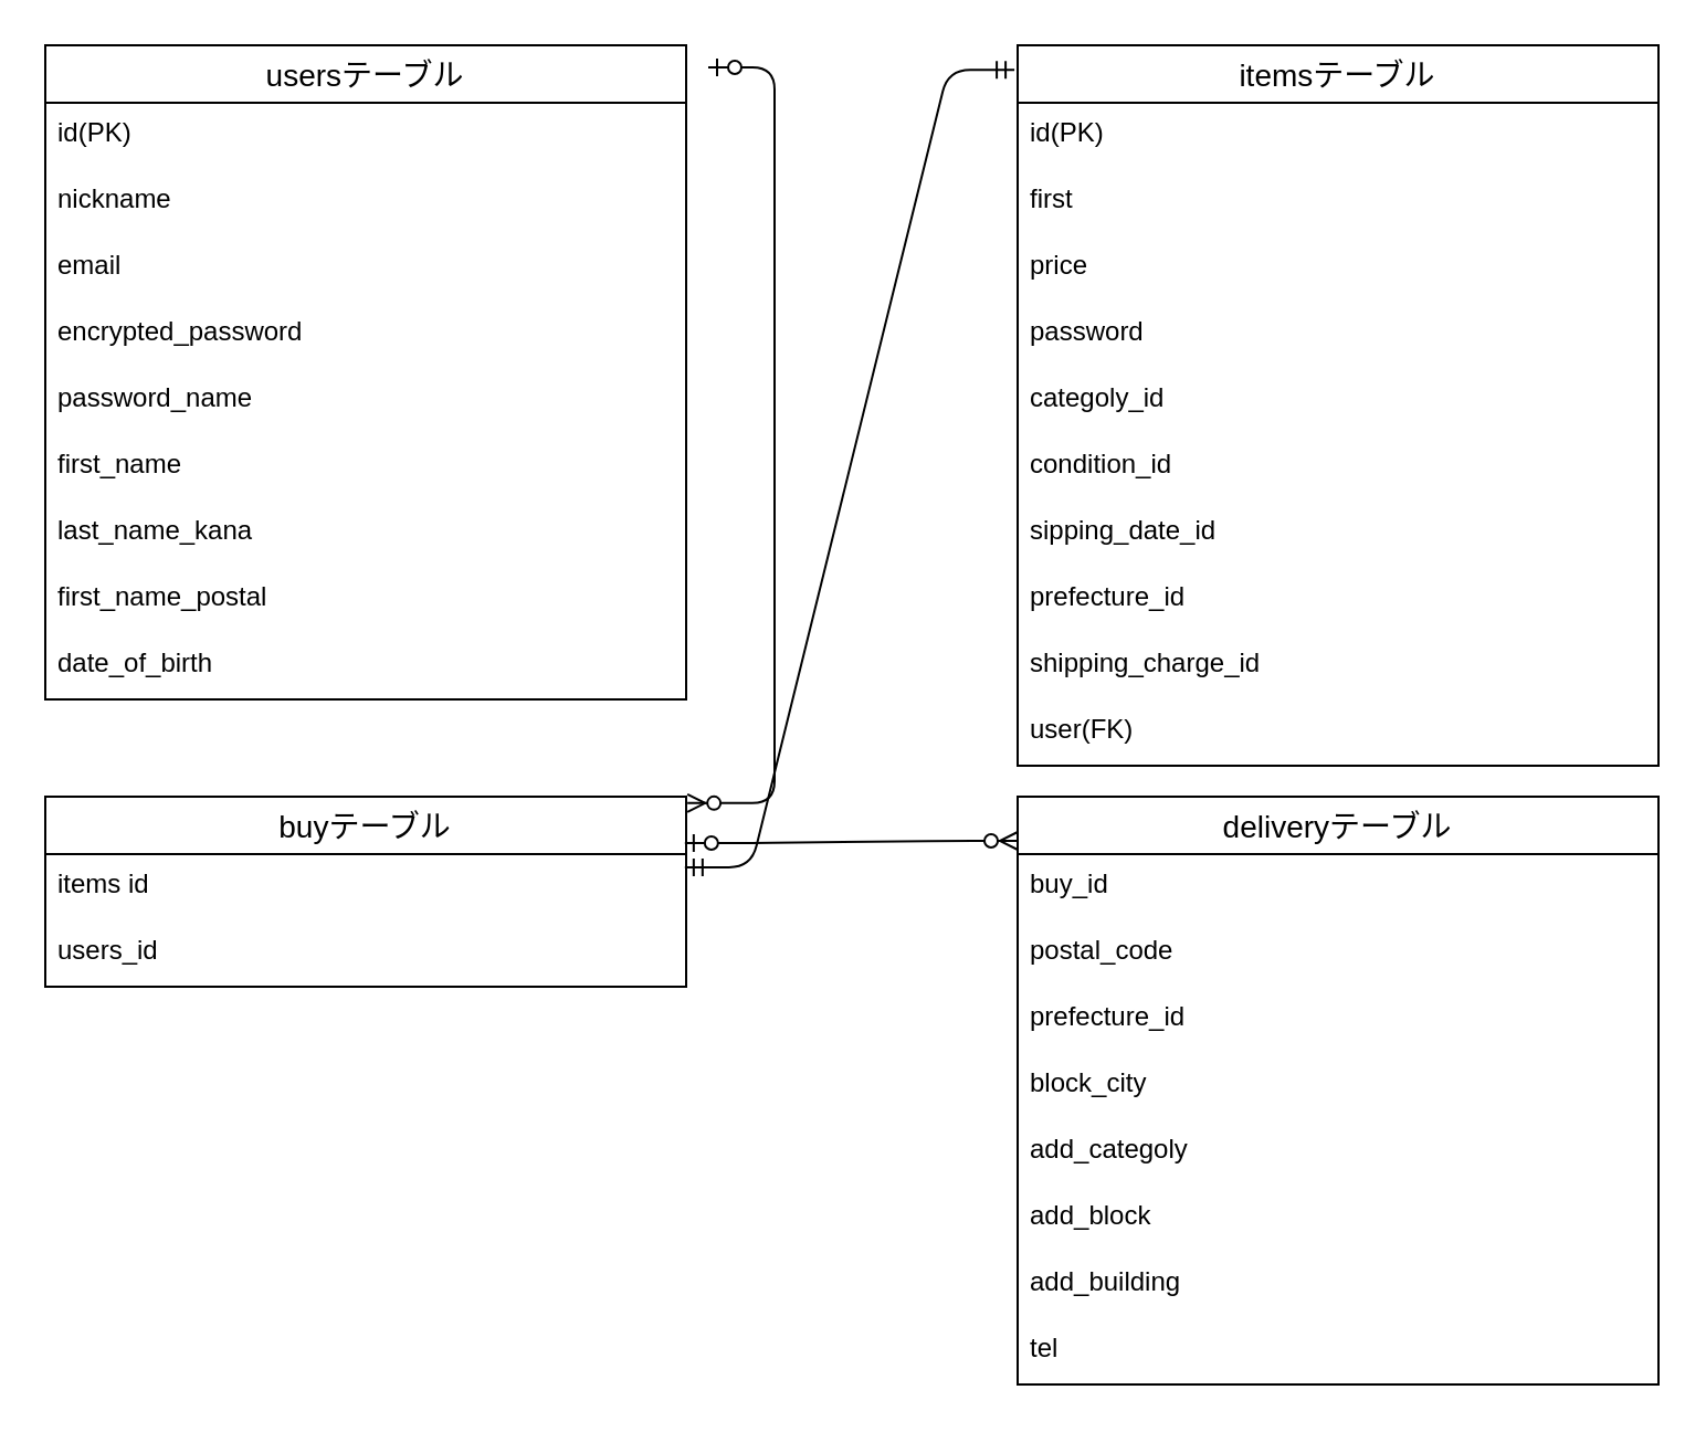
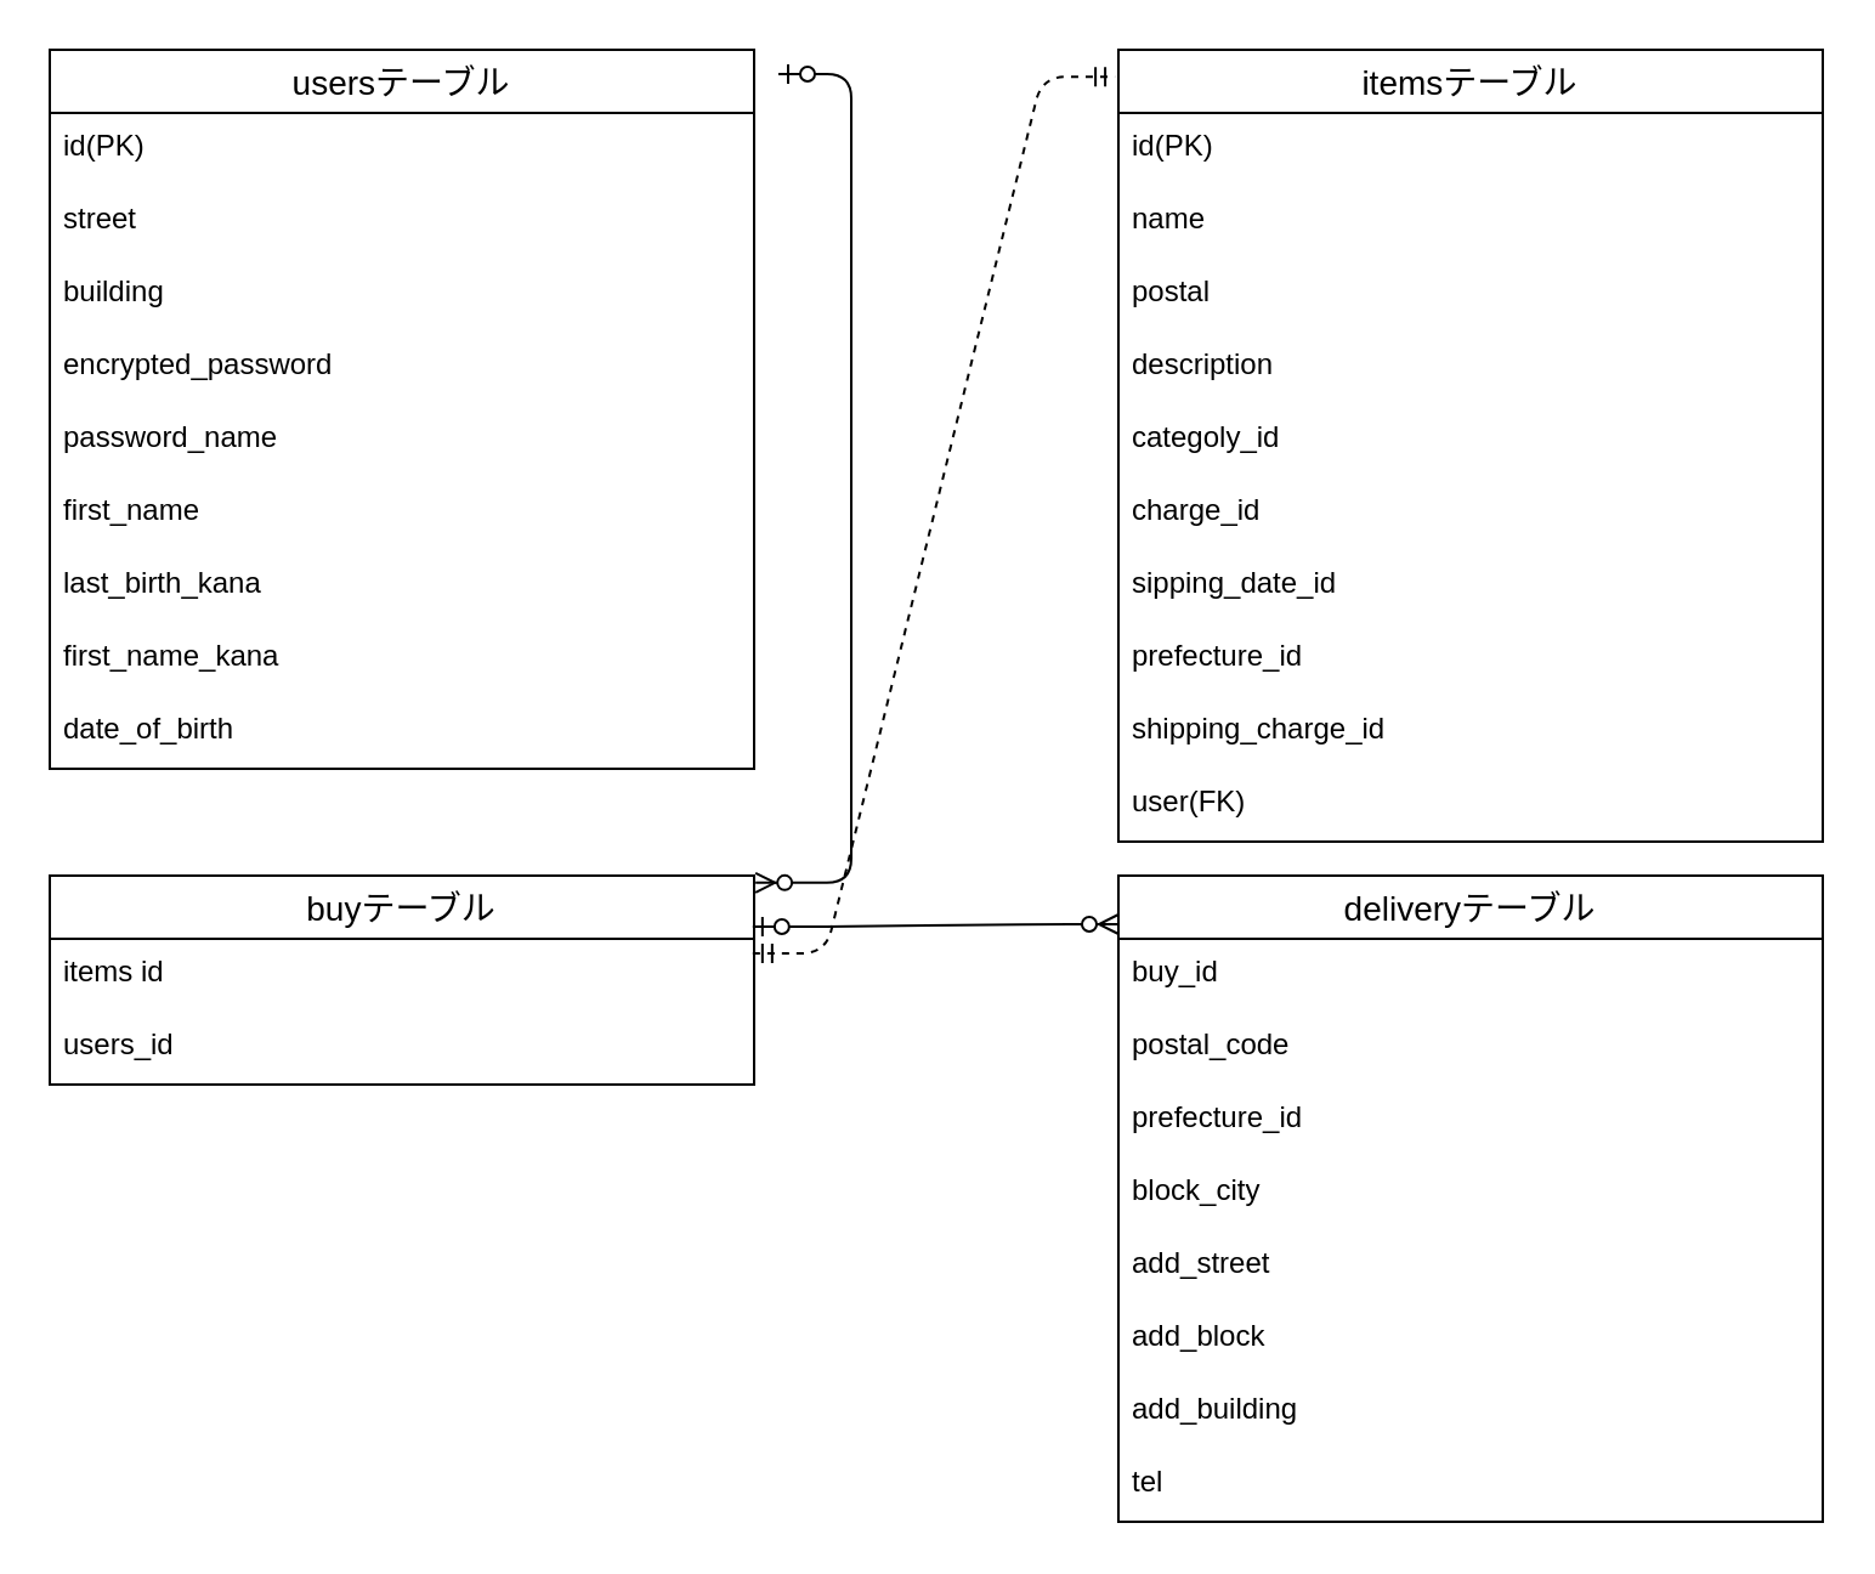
  <mxCell id="0" />
  <mxCell id="1" parent="0" />
  <mxCell id="2" value="buyテーブル" style="swimlane;fontStyle=0;childLayout=stackLayout;horizontal=1;startSize=26;horizontalStack=0;resizeParent=1;resizeParentMax=0;resizeLast=0;collapsible=1;marginBottom=0;align=center;fontSize=14;" vertex="1" parent="1"><mxGeometry x="20" y="360" width="290" height="86" as="geometry" /></mxCell>
  <mxCell id="3" value="items id" style="text;strokeColor=none;fillColor=none;spacingLeft=4;spacingRight=4;overflow=hidden;rotatable=0;points=[[0,0.5],[1,0.5]];portConstraint=eastwest;fontSize=12;" vertex="1" parent="2"><mxGeometry y="26" width="290" height="30" as="geometry" /></mxCell>
  <mxCell id="4" value="users_id" style="text;strokeColor=none;fillColor=none;spacingLeft=4;spacingRight=4;overflow=hidden;rotatable=0;points=[[0,0.5],[1,0.5]];portConstraint=eastwest;fontSize=12;" vertex="1" parent="2"><mxGeometry y="56" width="290" height="30" as="geometry" /></mxCell>
  <mxCell id="5" value="itemsテーブル" style="swimlane;fontStyle=0;childLayout=stackLayout;horizontal=1;startSize=26;horizontalStack=0;resizeParent=1;resizeParentMax=0;resizeLast=0;collapsible=1;marginBottom=0;align=center;fontSize=14;" vertex="1" parent="1"><mxGeometry x="460" y="20" width="290" height="326" as="geometry" /></mxCell>
  <mxCell id="6" value="id(PK)" style="text;strokeColor=none;fillColor=none;spacingLeft=4;spacingRight=4;overflow=hidden;rotatable=0;points=[[0,0.5],[1,0.5]];portConstraint=eastwest;fontSize=12;" vertex="1" parent="5"><mxGeometry y="26" width="290" height="30" as="geometry" /></mxCell>
- <mxCell id="7" value="first" style="text;strokeColor=none;fillColor=none;spacingLeft=4;spacingRight=4;overflow=hidden;rotatable=0;points=[[0,0.5],[1,0.5]];portConstraint=eastwest;fontSize=12;" vertex="1" parent="5"><mxGeometry y="56" width="290" height="30" as="geometry" /></mxCell>
- <mxCell id="8" value="price" style="text;strokeColor=none;fillColor=none;spacingLeft=4;spacingRight=4;overflow=hidden;rotatable=0;points=[[0,0.5],[1,0.5]];portConstraint=eastwest;fontSize=12;" vertex="1" parent="5"><mxGeometry y="86" width="290" height="30" as="geometry" /></mxCell>
- <mxCell id="9" value="password" style="text;strokeColor=none;fillColor=none;spacingLeft=4;spacingRight=4;overflow=hidden;rotatable=0;points=[[0,0.5],[1,0.5]];portConstraint=eastwest;fontSize=12;" vertex="1" parent="5"><mxGeometry y="116" width="290" height="30" as="geometry" /></mxCell>
+ <mxCell id="7" value="name" style="text;strokeColor=none;fillColor=none;spacingLeft=4;spacingRight=4;overflow=hidden;rotatable=0;points=[[0,0.5],[1,0.5]];portConstraint=eastwest;fontSize=12;" vertex="1" parent="5"><mxGeometry y="56" width="290" height="30" as="geometry" /></mxCell>
+ <mxCell id="8" value="postal" style="text;strokeColor=none;fillColor=none;spacingLeft=4;spacingRight=4;overflow=hidden;rotatable=0;points=[[0,0.5],[1,0.5]];portConstraint=eastwest;fontSize=12;" vertex="1" parent="5"><mxGeometry y="86" width="290" height="30" as="geometry" /></mxCell>
+ <mxCell id="9" value="description" style="text;strokeColor=none;fillColor=none;spacingLeft=4;spacingRight=4;overflow=hidden;rotatable=0;points=[[0,0.5],[1,0.5]];portConstraint=eastwest;fontSize=12;" vertex="1" parent="5"><mxGeometry y="116" width="290" height="30" as="geometry" /></mxCell>
  <mxCell id="10" value="categoly_id" style="text;strokeColor=none;fillColor=none;spacingLeft=4;spacingRight=4;overflow=hidden;rotatable=0;points=[[0,0.5],[1,0.5]];portConstraint=eastwest;fontSize=12;" vertex="1" parent="5"><mxGeometry y="146" width="290" height="30" as="geometry" /></mxCell>
- <mxCell id="11" value="condition_id" style="text;strokeColor=none;fillColor=none;spacingLeft=4;spacingRight=4;overflow=hidden;rotatable=0;points=[[0,0.5],[1,0.5]];portConstraint=eastwest;fontSize=12;" vertex="1" parent="5"><mxGeometry y="176" width="290" height="30" as="geometry" /></mxCell>
+ <mxCell id="11" value="charge_id" style="text;strokeColor=none;fillColor=none;spacingLeft=4;spacingRight=4;overflow=hidden;rotatable=0;points=[[0,0.5],[1,0.5]];portConstraint=eastwest;fontSize=12;" vertex="1" parent="5"><mxGeometry y="176" width="290" height="30" as="geometry" /></mxCell>
  <mxCell id="12" value="sipping_date_id" style="text;strokeColor=none;fillColor=none;spacingLeft=4;spacingRight=4;overflow=hidden;rotatable=0;points=[[0,0.5],[1,0.5]];portConstraint=eastwest;fontSize=12;" vertex="1" parent="5"><mxGeometry y="206" width="290" height="30" as="geometry" /></mxCell>
  <mxCell id="13" value="prefecture_id" style="text;strokeColor=none;fillColor=none;spacingLeft=4;spacingRight=4;overflow=hidden;rotatable=0;points=[[0,0.5],[1,0.5]];portConstraint=eastwest;fontSize=12;" vertex="1" parent="5"><mxGeometry y="236" width="290" height="30" as="geometry" /></mxCell>
  <mxCell id="14" value="shipping_charge_id" style="text;strokeColor=none;fillColor=none;spacingLeft=4;spacingRight=4;overflow=hidden;rotatable=0;points=[[0,0.5],[1,0.5]];portConstraint=eastwest;fontSize=12;" vertex="1" parent="5"><mxGeometry y="266" width="290" height="30" as="geometry" /></mxCell>
  <mxCell id="15" value="user(FK)" style="text;strokeColor=none;fillColor=none;spacingLeft=4;spacingRight=4;overflow=hidden;rotatable=0;points=[[0,0.5],[1,0.5]];portConstraint=eastwest;fontSize=12;" vertex="1" parent="5"><mxGeometry y="296" width="290" height="30" as="geometry" /></mxCell>
  <mxCell id="16" value="usersテーブル" style="swimlane;fontStyle=0;childLayout=stackLayout;horizontal=1;startSize=26;horizontalStack=0;resizeParent=1;resizeParentMax=0;resizeLast=0;collapsible=1;marginBottom=0;align=center;fontSize=14;" vertex="1" parent="1"><mxGeometry x="20" y="20" width="290" height="296" as="geometry" /></mxCell>
  <mxCell id="17" value="id(PK)" style="text;strokeColor=none;fillColor=none;spacingLeft=4;spacingRight=4;overflow=hidden;rotatable=0;points=[[0,0.5],[1,0.5]];portConstraint=eastwest;fontSize=12;" vertex="1" parent="16"><mxGeometry y="26" width="290" height="30" as="geometry" /></mxCell>
- <mxCell id="18" value="nickname" style="text;strokeColor=none;fillColor=none;spacingLeft=4;spacingRight=4;overflow=hidden;rotatable=0;points=[[0,0.5],[1,0.5]];portConstraint=eastwest;fontSize=12;" vertex="1" parent="16"><mxGeometry y="56" width="290" height="30" as="geometry" /></mxCell>
- <mxCell id="19" value="email" style="text;strokeColor=none;fillColor=none;spacingLeft=4;spacingRight=4;overflow=hidden;rotatable=0;points=[[0,0.5],[1,0.5]];portConstraint=eastwest;fontSize=12;" vertex="1" parent="16"><mxGeometry y="86" width="290" height="30" as="geometry" /></mxCell>
+ <mxCell id="18" value="street" style="text;strokeColor=none;fillColor=none;spacingLeft=4;spacingRight=4;overflow=hidden;rotatable=0;points=[[0,0.5],[1,0.5]];portConstraint=eastwest;fontSize=12;" vertex="1" parent="16"><mxGeometry y="56" width="290" height="30" as="geometry" /></mxCell>
+ <mxCell id="19" value="building" style="text;strokeColor=none;fillColor=none;spacingLeft=4;spacingRight=4;overflow=hidden;rotatable=0;points=[[0,0.5],[1,0.5]];portConstraint=eastwest;fontSize=12;" vertex="1" parent="16"><mxGeometry y="86" width="290" height="30" as="geometry" /></mxCell>
  <mxCell id="20" value="encrypted_password" style="text;strokeColor=none;fillColor=none;spacingLeft=4;spacingRight=4;overflow=hidden;rotatable=0;points=[[0,0.5],[1,0.5]];portConstraint=eastwest;fontSize=12;" vertex="1" parent="16"><mxGeometry y="116" width="290" height="30" as="geometry" /></mxCell>
  <mxCell id="21" value="password_name" style="text;strokeColor=none;fillColor=none;spacingLeft=4;spacingRight=4;overflow=hidden;rotatable=0;points=[[0,0.5],[1,0.5]];portConstraint=eastwest;fontSize=12;" vertex="1" parent="16"><mxGeometry y="146" width="290" height="30" as="geometry" /></mxCell>
  <mxCell id="22" value="first_name" style="text;strokeColor=none;fillColor=none;spacingLeft=4;spacingRight=4;overflow=hidden;rotatable=0;points=[[0,0.5],[1,0.5]];portConstraint=eastwest;fontSize=12;" vertex="1" parent="16"><mxGeometry y="176" width="290" height="30" as="geometry" /></mxCell>
- <mxCell id="23" value="last_name_kana" style="text;strokeColor=none;fillColor=none;spacingLeft=4;spacingRight=4;overflow=hidden;rotatable=0;points=[[0,0.5],[1,0.5]];portConstraint=eastwest;fontSize=12;" vertex="1" parent="16"><mxGeometry y="206" width="290" height="30" as="geometry" /></mxCell>
- <mxCell id="24" value="first_name_postal" style="text;strokeColor=none;fillColor=none;spacingLeft=4;spacingRight=4;overflow=hidden;rotatable=0;points=[[0,0.5],[1,0.5]];portConstraint=eastwest;fontSize=12;" vertex="1" parent="16"><mxGeometry y="236" width="290" height="30" as="geometry" /></mxCell>
+ <mxCell id="23" value="last_birth_kana" style="text;strokeColor=none;fillColor=none;spacingLeft=4;spacingRight=4;overflow=hidden;rotatable=0;points=[[0,0.5],[1,0.5]];portConstraint=eastwest;fontSize=12;" vertex="1" parent="16"><mxGeometry y="206" width="290" height="30" as="geometry" /></mxCell>
+ <mxCell id="24" value="first_name_kana" style="text;strokeColor=none;fillColor=none;spacingLeft=4;spacingRight=4;overflow=hidden;rotatable=0;points=[[0,0.5],[1,0.5]];portConstraint=eastwest;fontSize=12;" vertex="1" parent="16"><mxGeometry y="236" width="290" height="30" as="geometry" /></mxCell>
  <mxCell id="25" value="date_of_birth" style="text;strokeColor=none;fillColor=none;spacingLeft=4;spacingRight=4;overflow=hidden;rotatable=0;points=[[0,0.5],[1,0.5]];portConstraint=eastwest;fontSize=12;" vertex="1" parent="16"><mxGeometry y="266" width="290" height="30" as="geometry" /></mxCell>
  <mxCell id="26" value="deliveryテーブル" style="swimlane;fontStyle=0;childLayout=stackLayout;horizontal=1;startSize=26;horizontalStack=0;resizeParent=1;resizeParentMax=0;resizeLast=0;collapsible=1;marginBottom=0;align=center;fontSize=14;" vertex="1" parent="1"><mxGeometry x="460" y="360" width="290" height="266" as="geometry" /></mxCell>
  <mxCell id="27" value="buy_id" style="text;strokeColor=none;fillColor=none;spacingLeft=4;spacingRight=4;overflow=hidden;rotatable=0;points=[[0,0.5],[1,0.5]];portConstraint=eastwest;fontSize=12;" vertex="1" parent="26"><mxGeometry y="26" width="290" height="30" as="geometry" /></mxCell>
  <mxCell id="28" value="postal_code" style="text;strokeColor=none;fillColor=none;spacingLeft=4;spacingRight=4;overflow=hidden;rotatable=0;points=[[0,0.5],[1,0.5]];portConstraint=eastwest;fontSize=12;" vertex="1" parent="26"><mxGeometry y="56" width="290" height="30" as="geometry" /></mxCell>
  <mxCell id="29" value="prefecture_id" style="text;strokeColor=none;fillColor=none;spacingLeft=4;spacingRight=4;overflow=hidden;rotatable=0;points=[[0,0.5],[1,0.5]];portConstraint=eastwest;fontSize=12;" vertex="1" parent="26"><mxGeometry y="86" width="290" height="30" as="geometry" /></mxCell>
  <mxCell id="30" value="block_city" style="text;strokeColor=none;fillColor=none;spacingLeft=4;spacingRight=4;overflow=hidden;rotatable=0;points=[[0,0.5],[1,0.5]];portConstraint=eastwest;fontSize=12;" vertex="1" parent="26"><mxGeometry y="116" width="290" height="30" as="geometry" /></mxCell>
- <mxCell id="31" value="add_categoly" style="text;strokeColor=none;fillColor=none;spacingLeft=4;spacingRight=4;overflow=hidden;rotatable=0;points=[[0,0.5],[1,0.5]];portConstraint=eastwest;fontSize=12;" vertex="1" parent="26"><mxGeometry y="146" width="290" height="30" as="geometry" /></mxCell>
+ <mxCell id="31" value="add_street" style="text;strokeColor=none;fillColor=none;spacingLeft=4;spacingRight=4;overflow=hidden;rotatable=0;points=[[0,0.5],[1,0.5]];portConstraint=eastwest;fontSize=12;" vertex="1" parent="26"><mxGeometry y="146" width="290" height="30" as="geometry" /></mxCell>
  <mxCell id="32" value="add_block" style="text;strokeColor=none;fillColor=none;spacingLeft=4;spacingRight=4;overflow=hidden;rotatable=0;points=[[0,0.5],[1,0.5]];portConstraint=eastwest;fontSize=12;" vertex="1" parent="26"><mxGeometry y="176" width="290" height="30" as="geometry" /></mxCell>
  <mxCell id="33" value="add_building" style="text;strokeColor=none;fillColor=none;spacingLeft=4;spacingRight=4;overflow=hidden;rotatable=0;points=[[0,0.5],[1,0.5]];portConstraint=eastwest;fontSize=12;" vertex="1" parent="26"><mxGeometry y="206" width="290" height="30" as="geometry" /></mxCell>
  <mxCell id="34" value="tel" style="text;strokeColor=none;fillColor=none;spacingLeft=4;spacingRight=4;overflow=hidden;rotatable=0;points=[[0,0.5],[1,0.5]];portConstraint=eastwest;fontSize=12;" vertex="1" parent="26"><mxGeometry y="236" width="290" height="30" as="geometry" /></mxCell>
  <mxCell id="35" value="" style="edgeStyle=entityRelationEdgeStyle;fontSize=12;html=1;endArrow=ERzeroToMany;startArrow=ERzeroToOne;entryX=1.002;entryY=0.034;entryDx=0;entryDy=0;entryPerimeter=0;" edge="1" parent="1" target="2"><mxGeometry width="100" height="100" relative="1" as="geometry"><mxPoint x="320" y="30" as="sourcePoint" /><mxPoint x="380" y="450" as="targetPoint" /></mxGeometry></mxCell>
  <mxCell id="36" value="" style="edgeStyle=entityRelationEdgeStyle;fontSize=12;html=1;endArrow=ERzeroToMany;startArrow=ERzeroToOne;exitX=0.998;exitY=-0.167;exitDx=0;exitDy=0;exitPerimeter=0;" edge="1" parent="1" source="3"><mxGeometry width="100" height="100" relative="1" as="geometry"><mxPoint x="350" y="440" as="sourcePoint" /><mxPoint x="460" y="380" as="targetPoint" /></mxGeometry></mxCell>
- <mxCell id="37" value="" style="edgeStyle=entityRelationEdgeStyle;fontSize=12;html=1;endArrow=ERmandOne;startArrow=ERmandOne;entryX=-0.005;entryY=0.034;entryDx=0;entryDy=0;entryPerimeter=0;exitX=0.998;exitY=0.2;exitDx=0;exitDy=0;exitPerimeter=0;" edge="1" parent="1" source="3" target="5"><mxGeometry width="100" height="100" relative="1" as="geometry"><mxPoint x="320" y="390" as="sourcePoint" /><mxPoint x="450" y="110" as="targetPoint" /></mxGeometry></mxCell>
+ <mxCell id="37" value="" style="edgeStyle=entityRelationEdgeStyle;fontSize=12;html=1;endArrow=ERmandOne;startArrow=ERmandOne;entryX=-0.005;entryY=0.034;entryDx=0;entryDy=0;entryPerimeter=0;exitX=0.998;exitY=0.2;exitDx=0;exitDy=0;exitPerimeter=0;dashed=1;" edge="1" parent="1" source="3" target="5"><mxGeometry width="100" height="100" relative="1" as="geometry"><mxPoint x="320" y="390" as="sourcePoint" /><mxPoint x="450" y="110" as="targetPoint" /></mxGeometry></mxCell>
